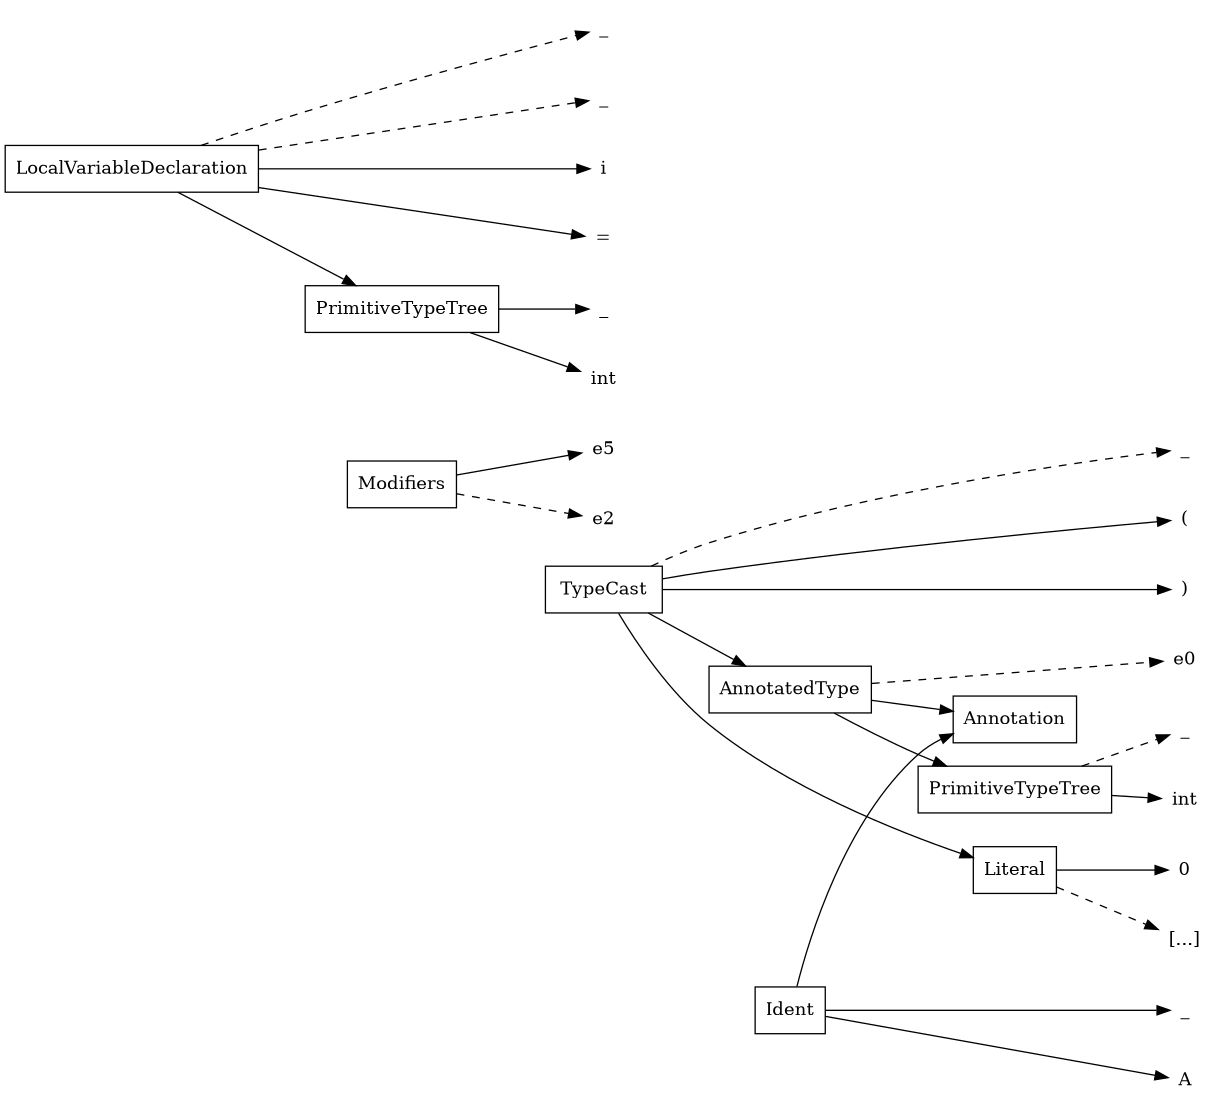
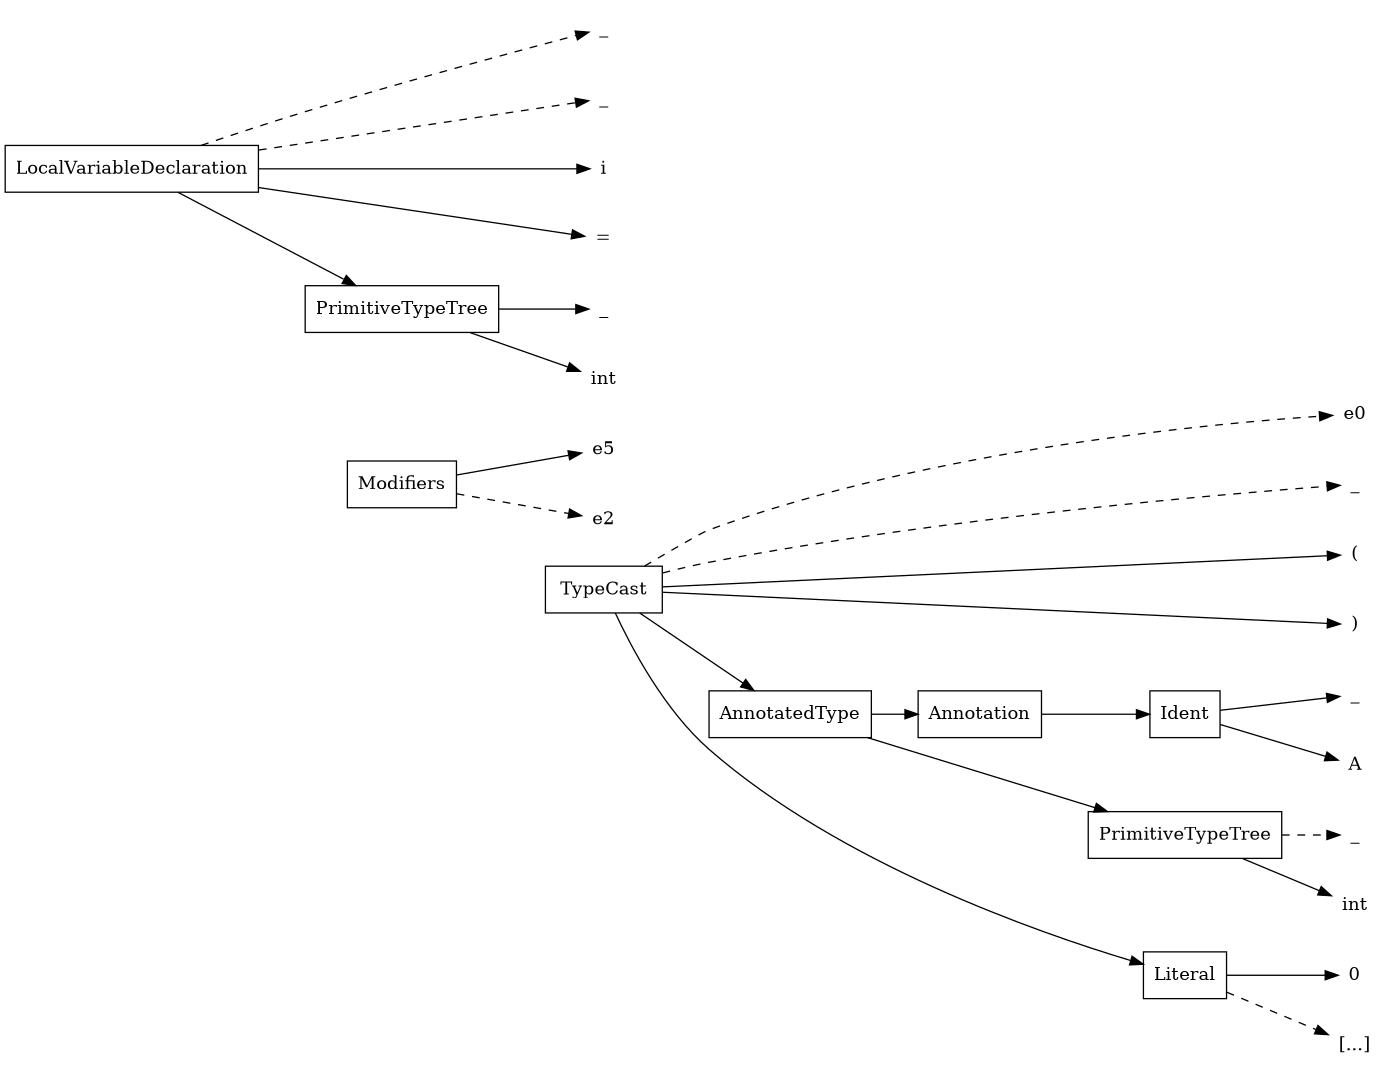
  strict digraph {
    ordering=out
    rankdir=LR
    node [shape=plaintext]
    TypeCast [shape=box width=1.25]
    n2 [label=e5 width=0.0]
    e2 [width=0.0]
    n4 [label=_ width=0.0]
    n5 [label=_ width=0.0]
    n6 [label=_ width=0.0]
    i [width=0.0]
    n8 [label=int width=0.0]
    n9 [label="=" width=0.0]
    n10 [label=e0 width=0.0]
    n11 [label=_ width=0.0]
    n12 [label=_ width=0.0]
    n13 [label=_ width=0.0]
    n14 [label=int width=0.0]
    n15 [label="(" width=0.0]
    n16 [label=")" width=0.0]
    n17 [label=A width=0.0]
    n18 [label=0 width=0.0]
    n19 [label="[...]" width=0.0]
    AnnotatedType [shape=box]
    n21 [label=Literal shape=box]
    Annotation [shape=box]
    PrimitiveTypeTree [shape=box]
    Ident [shape=box]
    n25 [label=LocalVariableDeclaration shape=box]
    n26 [label=PrimitiveTypeTree shape=box]
    n27 [label=Modifiers shape=box]
    subgraph sub_1 {
      rank=same
      TypeCast
      n2
      e2
      n4
      n5
      n6
      i
      n8
      n9
    }
    subgraph sub_2 {
      rank=sink
      n10
      n11
      n12
      n13
      n14
      n15
      n16
      n17
      n18
      n19
    }
-   AnnotatedType -> n10 [style=dashed]
+   TypeCast -> n10 [style=dashed]
    TypeCast -> n13 [style=dashed]
    TypeCast -> n15
    TypeCast -> n16
    TypeCast -> AnnotatedType
    TypeCast -> n21
    AnnotatedType -> Annotation
    AnnotatedType -> PrimitiveTypeTree
    n21 -> n18
    n21 -> n19 [style=dashed]
-   Ident -> Annotation
+   Annotation -> Ident
    PrimitiveTypeTree -> n12 [style=dashed]
    PrimitiveTypeTree -> n14
    Ident -> n11
    Ident -> n17
    n25 -> n5 [style=dashed]
    n25 -> n6 [style=dashed]
    n25 -> i
    n25 -> n9
    n25 -> n26
    n26 -> n4
    n26 -> n8
    n27 -> n2
    n27 -> e2 [style=dashed]
  }
